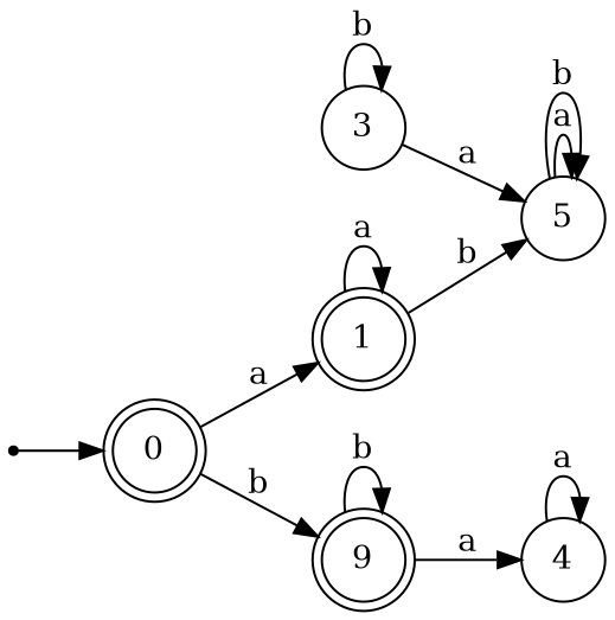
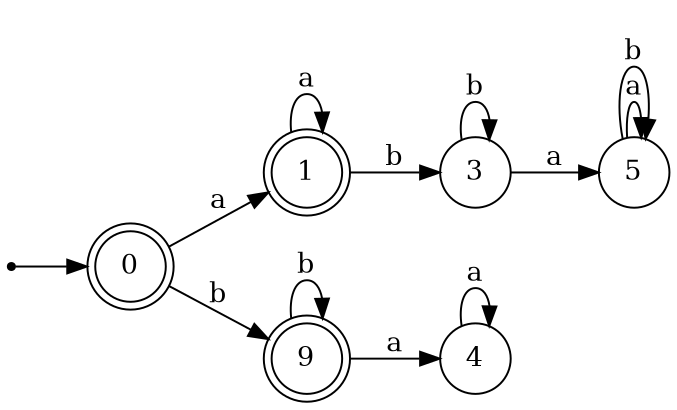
  digraph {
    rankdir=LR
    node [shape=doublecircle]
    0
    1
    n3 [label=9]
    3 [shape=circle]
    4 [shape=circle]
    5 [shape=circle]
    q [shape=point]
    0 -> 1 [label=a]
    0 -> n3 [label=b]
    1 -> 1 [label=a]
-   1 -> 5 [label=b]
+   1 -> 3 [label=b]
    n3 -> n3 [label=b]
    n3 -> 4 [label=a]
    3 -> 3 [label=b]
    3 -> 5 [label=a]
    4 -> 4 [label=a]
    5 -> 5 [label=a]
    5 -> 5 [label=b]
    q -> 0
  }
